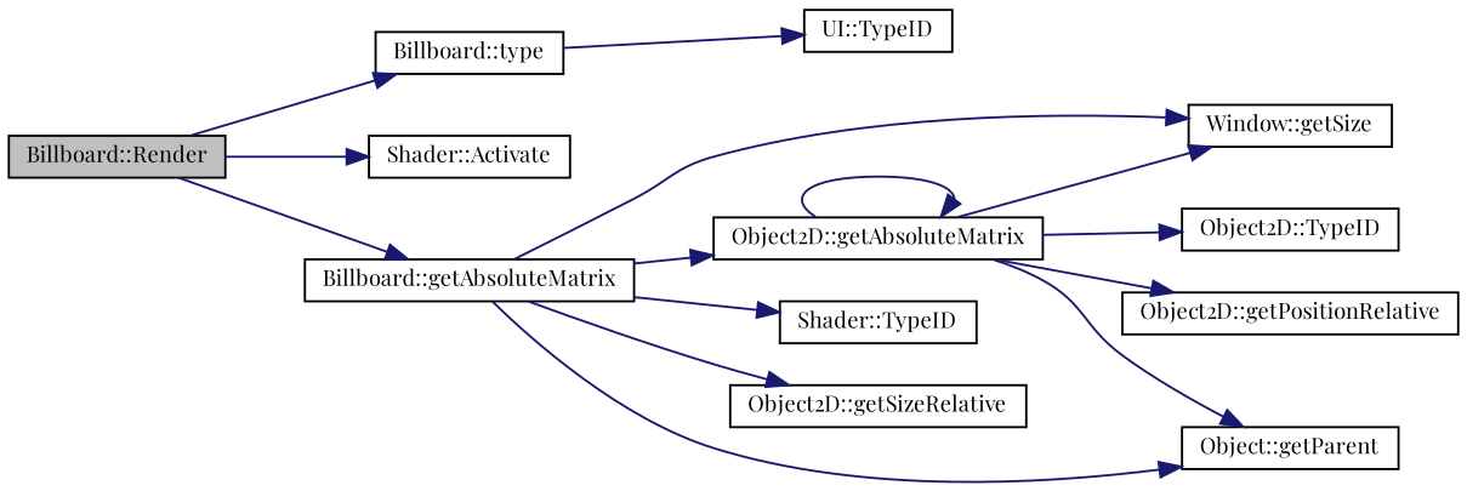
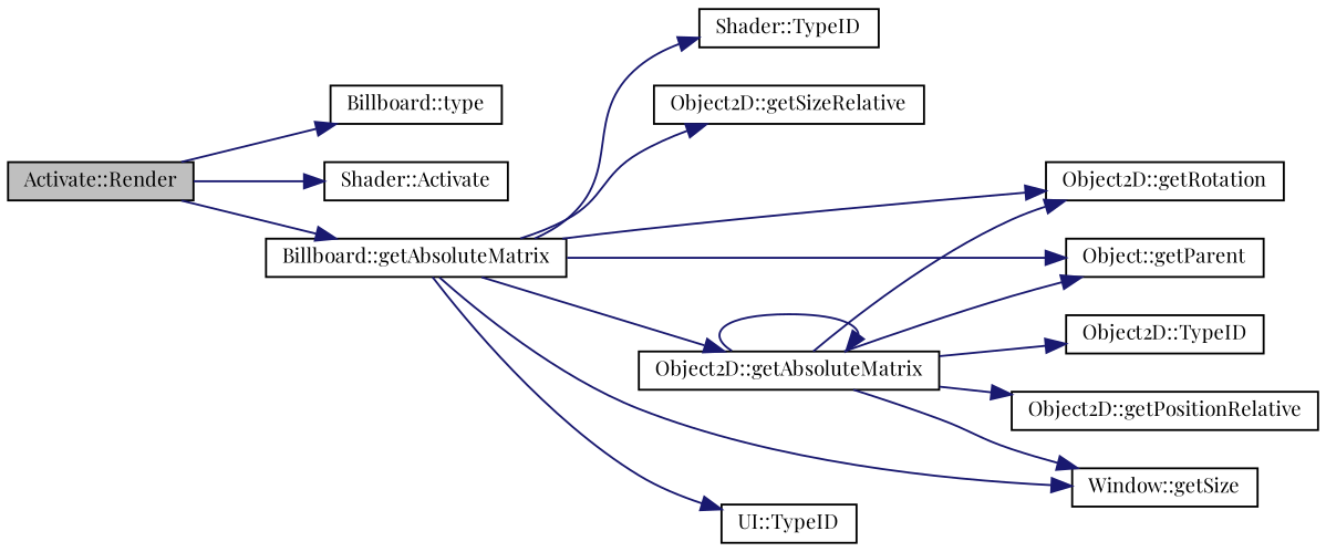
  digraph {
    fontname="Playfair Display"
    rankdir=LR
    node [color=black fillcolor=white fontname="Playfair Display" fontsize=10 shape=record style=filled]
    edge [color=midnightblue fontname="Playfair Display" fontsize=10 labelfontname=Helvetica labelfontsize=10 style=solid]
-   n1 [fillcolor=grey75 fontcolor=black height=0.2 label="Billboard::Render" width=0.4]
+   n1 [fillcolor=grey75 fontcolor=black height=0.2 label="Activate::Render" width=0.4]
    n2 [height=0.2 label="Billboard::type" width=0.4]
    n3 [height=0.2 label="Shader::Activate" width=0.4]
    n4 [height=0.2 label="Billboard::getAbsoluteMatrix" width=0.4]
    n5 [height=0.2 label="Shader::TypeID" width=0.4]
    n6 [height=0.2 label="Object2D::getSizeRelative" width=0.4]
+   n7 [height=0.2 label="Object2D::getRotation" width=0.4]
    n8 [height=0.2 label="UI::TypeID" width=0.4]
    n9 [height=0.2 label="Object::getParent" width=0.4]
    n10 [height=0.2 label="Object2D::getAbsoluteMatrix" width=0.4]
    n11 [height=0.2 label="Window::getSize" width=0.4]
    n12 [height=0.2 label="Object2D::getPositionRelative" width=0.4]
    n13 [height=0.2 label="Object2D::TypeID" width=0.4]
    n1 -> n2
    n1 -> n3
    n1 -> n4
    n4 -> n5
    n4 -> n6
-   n2 -> n8
+   n4 -> n7
+   n4 -> n8
    n4 -> n9
    n4 -> n10
    n4 -> n11
+   n10 -> n7
    n10 -> n9
    n10 -> n10
    n10 -> n11
    n10 -> n12
    n10 -> n13
  }
